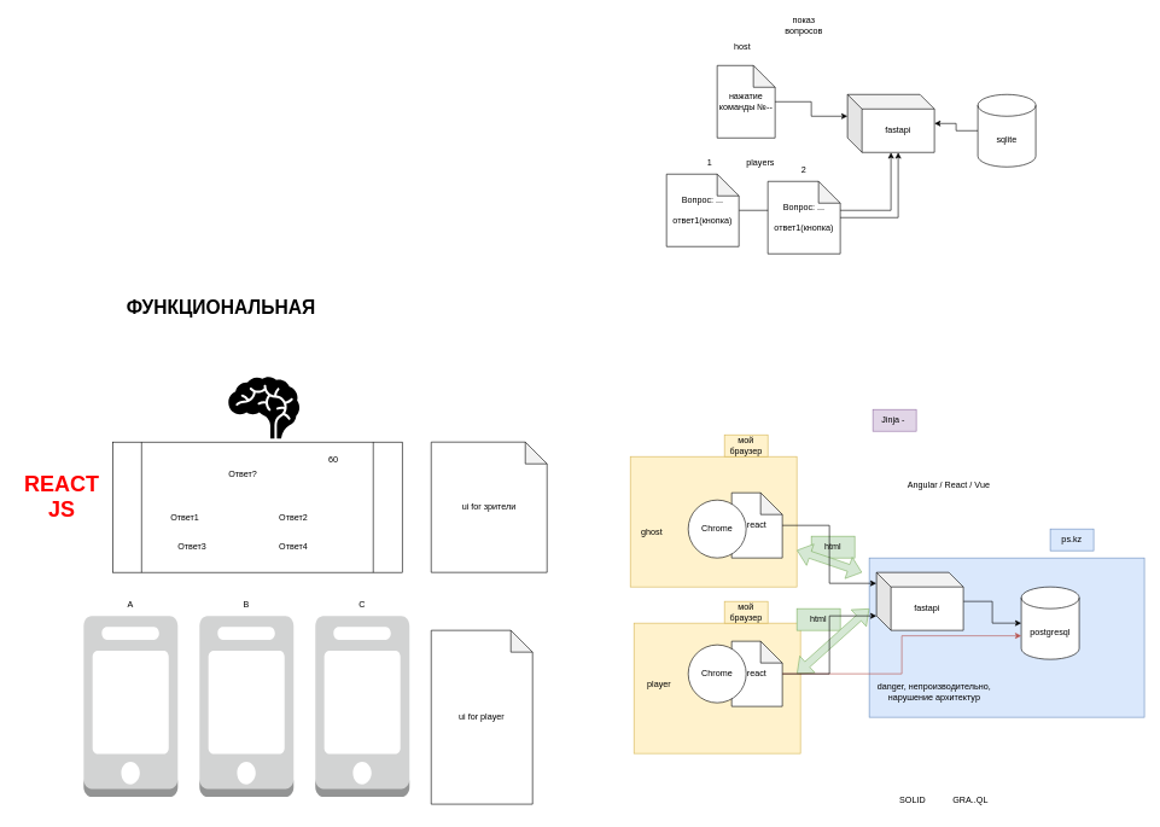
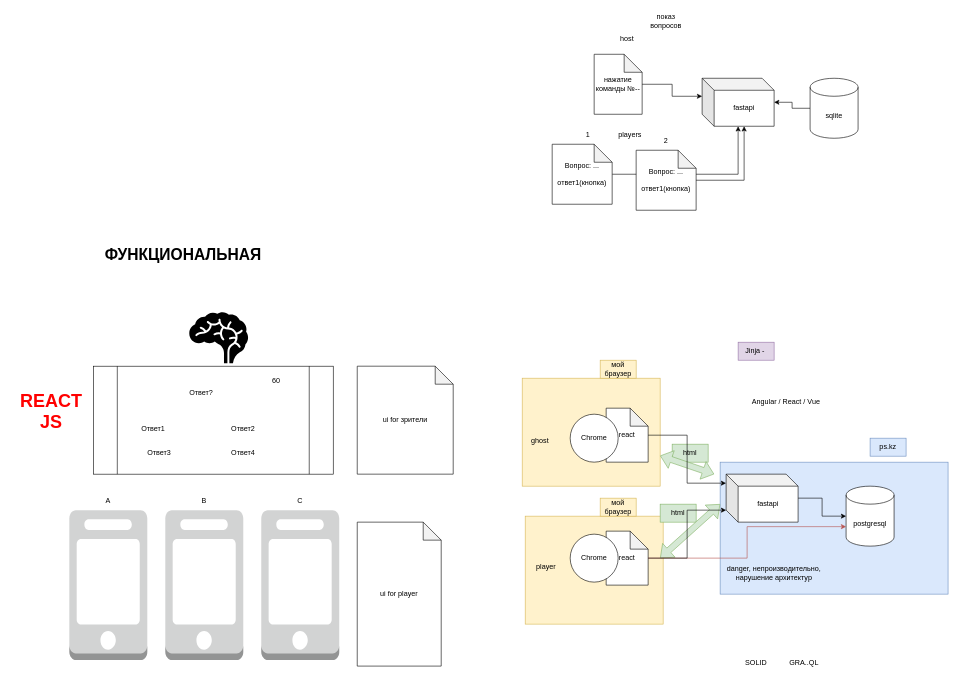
  <mxCell id="0" />
  <mxCell id="1" parent="0" />
  <mxCell id="2" value="" style="rounded=0;whiteSpace=wrap;html=1;fillColor=#fff2cc;strokeColor=#d6b656;" parent="1" vertex="1"><mxGeometry x="875" y="860" width="230" height="180" as="geometry" /></mxCell>
  <mxCell id="3" value="мой браузер" style="text;html=1;strokeColor=#d6b656;fillColor=#fff2cc;align=center;verticalAlign=middle;whiteSpace=wrap;rounded=0;" parent="1" vertex="1"><mxGeometry x="1000" y="830" width="60" height="30" as="geometry" /></mxCell>
  <mxCell id="4" value="" style="rounded=0;whiteSpace=wrap;html=1;fillColor=#fff2cc;strokeColor=#d6b656;" parent="1" vertex="1"><mxGeometry x="870" y="630" width="230" height="180" as="geometry" /></mxCell>
  <mxCell id="5" value="" style="rounded=0;whiteSpace=wrap;html=1;fillColor=#dae8fc;strokeColor=#6c8ebf;" parent="1" vertex="1"><mxGeometry x="1200" y="770" width="380" height="220" as="geometry" /></mxCell>
  <mxCell id="6" value="" style="outlineConnect=0;dashed=0;verticalLabelPosition=bottom;verticalAlign=top;align=center;html=1;shape=mxgraph.aws3.mobile_client;fillColor=#D2D3D3;gradientColor=none;" parent="1" vertex="1"><mxGeometry x="115" y="850" width="130" height="250" as="geometry" /></mxCell>
  <mxCell id="7" value="" style="outlineConnect=0;dashed=0;verticalLabelPosition=bottom;verticalAlign=top;align=center;html=1;shape=mxgraph.aws3.mobile_client;fillColor=#D2D3D3;gradientColor=none;" parent="1" vertex="1"><mxGeometry x="275" y="850" width="130" height="250" as="geometry" /></mxCell>
  <mxCell id="8" value="A" style="text;html=1;strokeColor=none;fillColor=none;align=center;verticalAlign=middle;whiteSpace=wrap;rounded=0;" parent="1" vertex="1"><mxGeometry x="150" y="820" width="60" height="30" as="geometry" /></mxCell>
  <mxCell id="9" value="B" style="text;html=1;strokeColor=none;fillColor=none;align=center;verticalAlign=middle;whiteSpace=wrap;rounded=0;" parent="1" vertex="1"><mxGeometry x="310" y="820" width="60" height="30" as="geometry" /></mxCell>
  <mxCell id="10" value="" style="shape=process;whiteSpace=wrap;html=1;backgroundOutline=1;" parent="1" vertex="1"><mxGeometry x="155" y="610" width="400" height="180" as="geometry" /></mxCell>
  <mxCell id="11" value="" style="shape=mxgraph.signs.healthcare.brain;html=1;pointerEvents=1;fillColor=#000000;strokeColor=none;verticalLabelPosition=bottom;verticalAlign=top;align=center;" parent="1" vertex="1"><mxGeometry x="315" y="520" width="98" height="85" as="geometry" /></mxCell>
  <mxCell id="12" value="Ответ?" style="text;html=1;strokeColor=none;fillColor=none;align=center;verticalAlign=middle;whiteSpace=wrap;rounded=0;" parent="1" vertex="1"><mxGeometry x="304.5" y="640" width="60" height="30" as="geometry" /></mxCell>
  <mxCell id="13" value="" style="outlineConnect=0;dashed=0;verticalLabelPosition=bottom;verticalAlign=top;align=center;html=1;shape=mxgraph.aws3.mobile_client;fillColor=#D2D3D3;gradientColor=none;" parent="1" vertex="1"><mxGeometry x="435" y="850" width="130" height="250" as="geometry" /></mxCell>
  <mxCell id="14" value="С" style="text;html=1;strokeColor=none;fillColor=none;align=center;verticalAlign=middle;whiteSpace=wrap;rounded=0;" parent="1" vertex="1"><mxGeometry x="470" y="820" width="60" height="30" as="geometry" /></mxCell>
  <mxCell id="15" value="Ответ1" style="text;html=1;strokeColor=none;fillColor=none;align=center;verticalAlign=middle;whiteSpace=wrap;rounded=0;" parent="1" vertex="1"><mxGeometry x="225" y="700" width="60" height="30" as="geometry" /></mxCell>
  <mxCell id="16" value="Ответ3" style="text;html=1;strokeColor=none;fillColor=none;align=center;verticalAlign=middle;whiteSpace=wrap;rounded=0;" parent="1" vertex="1"><mxGeometry x="235" y="740" width="60" height="30" as="geometry" /></mxCell>
  <mxCell id="17" value="Ответ2" style="text;html=1;strokeColor=none;fillColor=none;align=center;verticalAlign=middle;whiteSpace=wrap;rounded=0;" parent="1" vertex="1"><mxGeometry x="375" y="700" width="60" height="30" as="geometry" /></mxCell>
  <mxCell id="18" value="Ответ4" style="text;html=1;strokeColor=none;fillColor=none;align=center;verticalAlign=middle;whiteSpace=wrap;rounded=0;" parent="1" vertex="1"><mxGeometry x="375" y="740" width="60" height="30" as="geometry" /></mxCell>
  <mxCell id="19" value="ui for player" style="shape=note;whiteSpace=wrap;html=1;backgroundOutline=1;darkOpacity=0.05;" parent="1" vertex="1"><mxGeometry x="595" y="870" width="140" height="240" as="geometry" /></mxCell>
  <mxCell id="20" value="ui for зрители" style="shape=note;whiteSpace=wrap;html=1;backgroundOutline=1;darkOpacity=0.05;" parent="1" vertex="1"><mxGeometry x="595" y="610" width="160" height="180" as="geometry" /></mxCell>
  <mxCell id="21" value="60" style="text;html=1;strokeColor=none;fillColor=none;align=center;verticalAlign=middle;whiteSpace=wrap;rounded=0;" parent="1" vertex="1"><mxGeometry x="430" y="620" width="60" height="30" as="geometry" /></mxCell>
  <mxCell id="22" value="REACT JS" style="text;html=1;strokeColor=none;fillColor=none;align=center;verticalAlign=middle;whiteSpace=wrap;rounded=0;fontStyle=1;fontColor=#FF0000;fontSize=30;" parent="1" vertex="1"><mxGeometry x="20" y="650" width="130" height="70" as="geometry" /></mxCell>
  <mxCell id="23" value="ФУНКЦИОНАЛЬНАЯ" style="text;html=1;strokeColor=none;fillColor=none;align=center;verticalAlign=middle;whiteSpace=wrap;rounded=0;fontStyle=1;fontSize=26;" parent="1" vertex="1"><mxGeometry x="275" y="410" width="60" height="30" as="geometry" /></mxCell>
  <mxCell id="24" value="postgresql" style="shape=cylinder3;whiteSpace=wrap;html=1;boundedLbl=1;backgroundOutline=1;size=15;" parent="1" vertex="1"><mxGeometry x="1410" y="810" width="80" height="100" as="geometry" /></mxCell>
  <mxCell id="25" style="edgeStyle=orthogonalEdgeStyle;rounded=0;orthogonalLoop=1;jettySize=auto;html=1;" parent="1" source="26" target="24" edge="1"><mxGeometry relative="1" as="geometry" /></mxCell>
  <mxCell id="26" value="fastapi" style="shape=cube;whiteSpace=wrap;html=1;boundedLbl=1;backgroundOutline=1;darkOpacity=0.05;darkOpacity2=0.1;" parent="1" vertex="1"><mxGeometry x="1210" y="790" width="120" height="80" as="geometry" /></mxCell>
  <mxCell id="27" value="react" style="shape=note;whiteSpace=wrap;html=1;backgroundOutline=1;darkOpacity=0.05;" parent="1" vertex="1"><mxGeometry x="1010" y="680" width="70" height="90" as="geometry" /></mxCell>
  <mxCell id="28" value="react" style="shape=note;whiteSpace=wrap;html=1;backgroundOutline=1;darkOpacity=0.05;" parent="1" vertex="1"><mxGeometry x="1010" y="885" width="70" height="90" as="geometry" /></mxCell>
  <mxCell id="29" value="Chrome" style="ellipse;whiteSpace=wrap;html=1;aspect=fixed;" parent="1" vertex="1"><mxGeometry x="950" y="890" width="80" height="80" as="geometry" /></mxCell>
  <mxCell id="30" value="Chrome" style="ellipse;whiteSpace=wrap;html=1;aspect=fixed;" parent="1" vertex="1"><mxGeometry x="950" y="690" width="80" height="80" as="geometry" /></mxCell>
  <mxCell id="31" value="player" style="text;html=1;strokeColor=none;fillColor=none;align=center;verticalAlign=middle;whiteSpace=wrap;rounded=0;" parent="1" vertex="1"><mxGeometry x="880" y="930" width="60" height="30" as="geometry" /></mxCell>
  <mxCell id="32" value="ghost" style="text;html=1;strokeColor=none;fillColor=none;align=center;verticalAlign=middle;whiteSpace=wrap;rounded=0;" parent="1" vertex="1"><mxGeometry x="870" y="720" width="60" height="30" as="geometry" /></mxCell>
  <mxCell id="33" value="ps.kz" style="text;html=1;strokeColor=#6c8ebf;fillColor=#dae8fc;align=center;verticalAlign=middle;whiteSpace=wrap;rounded=0;" parent="1" vertex="1"><mxGeometry x="1450" y="730" width="60" height="30" as="geometry" /></mxCell>
  <mxCell id="34" value="мой браузер" style="text;html=1;strokeColor=#d6b656;fillColor=#fff2cc;align=center;verticalAlign=middle;whiteSpace=wrap;rounded=0;" parent="1" vertex="1"><mxGeometry x="1000" y="600" width="60" height="30" as="geometry" /></mxCell>
  <mxCell id="35" value="html" style="text;html=1;strokeColor=#82b366;fillColor=#d5e8d4;align=center;verticalAlign=middle;whiteSpace=wrap;rounded=0;" parent="1" vertex="1"><mxGeometry x="1100" y="840" width="60" height="30" as="geometry" /></mxCell>
  <mxCell id="36" value="" style="shape=flexArrow;endArrow=classic;startArrow=classic;html=1;rounded=0;fillColor=#d5e8d4;strokeColor=#82b366;" parent="1" edge="1"><mxGeometry width="100" height="100" relative="1" as="geometry"><mxPoint x="1100" y="930" as="sourcePoint" /><mxPoint x="1200" y="840" as="targetPoint" /></mxGeometry></mxCell>
  <mxCell id="37" value="html" style="text;html=1;strokeColor=#82b366;fillColor=#d5e8d4;align=center;verticalAlign=middle;whiteSpace=wrap;rounded=0;" parent="1" vertex="1"><mxGeometry x="1120" y="740" width="60" height="30" as="geometry" /></mxCell>
  <mxCell id="38" value="" style="shape=flexArrow;endArrow=classic;startArrow=classic;html=1;rounded=0;fillColor=#d5e8d4;strokeColor=#82b366;" parent="1" source="4" edge="1"><mxGeometry width="100" height="100" relative="1" as="geometry"><mxPoint x="1120" y="820" as="sourcePoint" /><mxPoint x="1190" y="790" as="targetPoint" /></mxGeometry></mxCell>
  <mxCell id="39" style="edgeStyle=orthogonalEdgeStyle;rounded=0;orthogonalLoop=1;jettySize=auto;html=1;entryX=0;entryY=0;entryDx=0;entryDy=67.5;entryPerimeter=0;fillColor=#f8cecc;strokeColor=#b85450;" parent="1" source="28" target="24" edge="1"><mxGeometry relative="1" as="geometry" /></mxCell>
  <mxCell id="40" value="danger, непроизводительно, нарушение архитектур" style="text;html=1;strokeColor=none;fillColor=none;align=center;verticalAlign=middle;whiteSpace=wrap;rounded=0;" parent="1" vertex="1"><mxGeometry x="1200" y="935" width="180" height="40" as="geometry" /></mxCell>
  <mxCell id="41" value="SOLID" style="text;html=1;strokeColor=none;fillColor=none;align=center;verticalAlign=middle;whiteSpace=wrap;rounded=0;" parent="1" vertex="1"><mxGeometry x="1230" y="1090" width="60" height="30" as="geometry" /></mxCell>
  <mxCell id="42" value="GRA..QL" style="text;html=1;strokeColor=none;fillColor=none;align=center;verticalAlign=middle;whiteSpace=wrap;rounded=0;" parent="1" vertex="1"><mxGeometry x="1310" y="1090" width="60" height="30" as="geometry" /></mxCell>
  <mxCell id="43" style="edgeStyle=orthogonalEdgeStyle;rounded=0;orthogonalLoop=1;jettySize=auto;html=1;entryX=0;entryY=0;entryDx=0;entryDy=60;entryPerimeter=0;" parent="1" source="28" target="26" edge="1"><mxGeometry relative="1" as="geometry" /></mxCell>
  <mxCell id="44" style="edgeStyle=orthogonalEdgeStyle;rounded=0;orthogonalLoop=1;jettySize=auto;html=1;entryX=-0.001;entryY=0.188;entryDx=0;entryDy=0;entryPerimeter=0;" parent="1" source="27" target="26" edge="1"><mxGeometry relative="1" as="geometry" /></mxCell>
  <mxCell id="45" value="Angular / React / Vue" style="text;html=1;strokeColor=none;fillColor=none;align=center;verticalAlign=middle;whiteSpace=wrap;rounded=0;" parent="1" vertex="1"><mxGeometry x="1230" y="650" width="160" height="40" as="geometry" /></mxCell>
- <mxCell id="46" value="Jinja -&amp;nbsp;" style="text;html=1;strokeColor=#9673a6;fillColor=#e1d5e7;align=center;verticalAlign=middle;whiteSpace=wrap;rounded=0;" parent="1" vertex="1"><mxGeometry x="1205" y="565" width="60" height="30" as="geometry" /></mxCell>
+ <mxCell id="46" value="Jinja -&amp;nbsp;" style="text;html=1;strokeColor=#9673a6;fillColor=#e1d5e7;align=center;verticalAlign=middle;whiteSpace=wrap;rounded=0;" parent="1" vertex="1"><mxGeometry x="1230" y="570" width="60" height="30" as="geometry" /></mxCell>
  <mxCell id="47" value="fastapi" style="shape=cube;whiteSpace=wrap;html=1;boundedLbl=1;backgroundOutline=1;darkOpacity=0.05;darkOpacity2=0.1;" parent="1" vertex="1"><mxGeometry x="1170" y="130" width="120" height="80" as="geometry" /></mxCell>
  <mxCell id="48" value="нажатие команды №--" style="shape=note;whiteSpace=wrap;html=1;backgroundOutline=1;darkOpacity=0.05;" parent="1" vertex="1"><mxGeometry x="990" y="90" width="80" height="100" as="geometry" /></mxCell>
  <mxCell id="49" style="edgeStyle=orthogonalEdgeStyle;rounded=0;orthogonalLoop=1;jettySize=auto;html=1;entryX=0;entryY=0;entryDx=0;entryDy=30;entryPerimeter=0;" parent="1" source="48" target="47" edge="1"><mxGeometry relative="1" as="geometry" /></mxCell>
  <mxCell id="50" style="edgeStyle=orthogonalEdgeStyle;rounded=0;orthogonalLoop=1;jettySize=auto;html=1;" parent="1" source="51" target="47" edge="1"><mxGeometry relative="1" as="geometry" /></mxCell>
  <mxCell id="51" value="Вопрос: ...&lt;br&gt;&lt;br&gt;ответ1(кнопка)" style="shape=note;whiteSpace=wrap;html=1;backgroundOutline=1;darkOpacity=0.05;" parent="1" vertex="1"><mxGeometry x="920" y="240" width="100" height="100" as="geometry" /></mxCell>
  <mxCell id="52" value="Вопрос: ...&lt;br&gt;&lt;br&gt;ответ1(кнопка)" style="shape=note;whiteSpace=wrap;html=1;backgroundOutline=1;darkOpacity=0.05;" parent="1" vertex="1"><mxGeometry x="1060" y="250" width="100" height="100" as="geometry" /></mxCell>
  <mxCell id="53" style="edgeStyle=orthogonalEdgeStyle;rounded=0;orthogonalLoop=1;jettySize=auto;html=1;entryX=0;entryY=0;entryDx=70;entryDy=80;entryPerimeter=0;" parent="1" source="52" target="47" edge="1"><mxGeometry relative="1" as="geometry" /></mxCell>
  <mxCell id="54" value="1" style="text;html=1;strokeColor=none;fillColor=none;align=center;verticalAlign=middle;whiteSpace=wrap;rounded=0;" parent="1" vertex="1"><mxGeometry x="950" y="210" width="60" height="30" as="geometry" /></mxCell>
  <mxCell id="55" value="2" style="text;html=1;strokeColor=none;fillColor=none;align=center;verticalAlign=middle;whiteSpace=wrap;rounded=0;" parent="1" vertex="1"><mxGeometry x="1080" y="220" width="60" height="30" as="geometry" /></mxCell>
  <mxCell id="56" value="players" style="text;html=1;strokeColor=none;fillColor=none;align=center;verticalAlign=middle;whiteSpace=wrap;rounded=0;" parent="1" vertex="1"><mxGeometry x="1020" y="210" width="60" height="30" as="geometry" /></mxCell>
- <mxCell id="57" value="host" style="text;html=1;strokeColor=none;fillColor=none;align=center;verticalAlign=middle;whiteSpace=wrap;rounded=0;" parent="1" vertex="1"><mxGeometry x="1000" y="50" width="50" height="30" as="geometry" /></mxCell>
+ <mxCell id="57" value="host" style="text;html=1;strokeColor=none;fillColor=none;align=center;verticalAlign=middle;whiteSpace=wrap;rounded=0;" parent="1" vertex="1"><mxGeometry x="1020" y="50" width="50" height="30" as="geometry" /></mxCell>
  <mxCell id="58" style="edgeStyle=orthogonalEdgeStyle;rounded=0;orthogonalLoop=1;jettySize=auto;html=1;" parent="1" source="59" target="47" edge="1"><mxGeometry relative="1" as="geometry" /></mxCell>
  <mxCell id="59" value="sqlite" style="shape=cylinder3;whiteSpace=wrap;html=1;boundedLbl=1;backgroundOutline=1;size=15;" parent="1" vertex="1"><mxGeometry x="1350" y="130" width="80" height="100" as="geometry" /></mxCell>
  <mxCell id="60" value="показ вопросов" style="text;html=1;strokeColor=none;fillColor=none;align=center;verticalAlign=middle;whiteSpace=wrap;rounded=0;" vertex="1" parent="1"><mxGeometry x="1080" y="20" width="60" height="30" as="geometry" /></mxCell>
